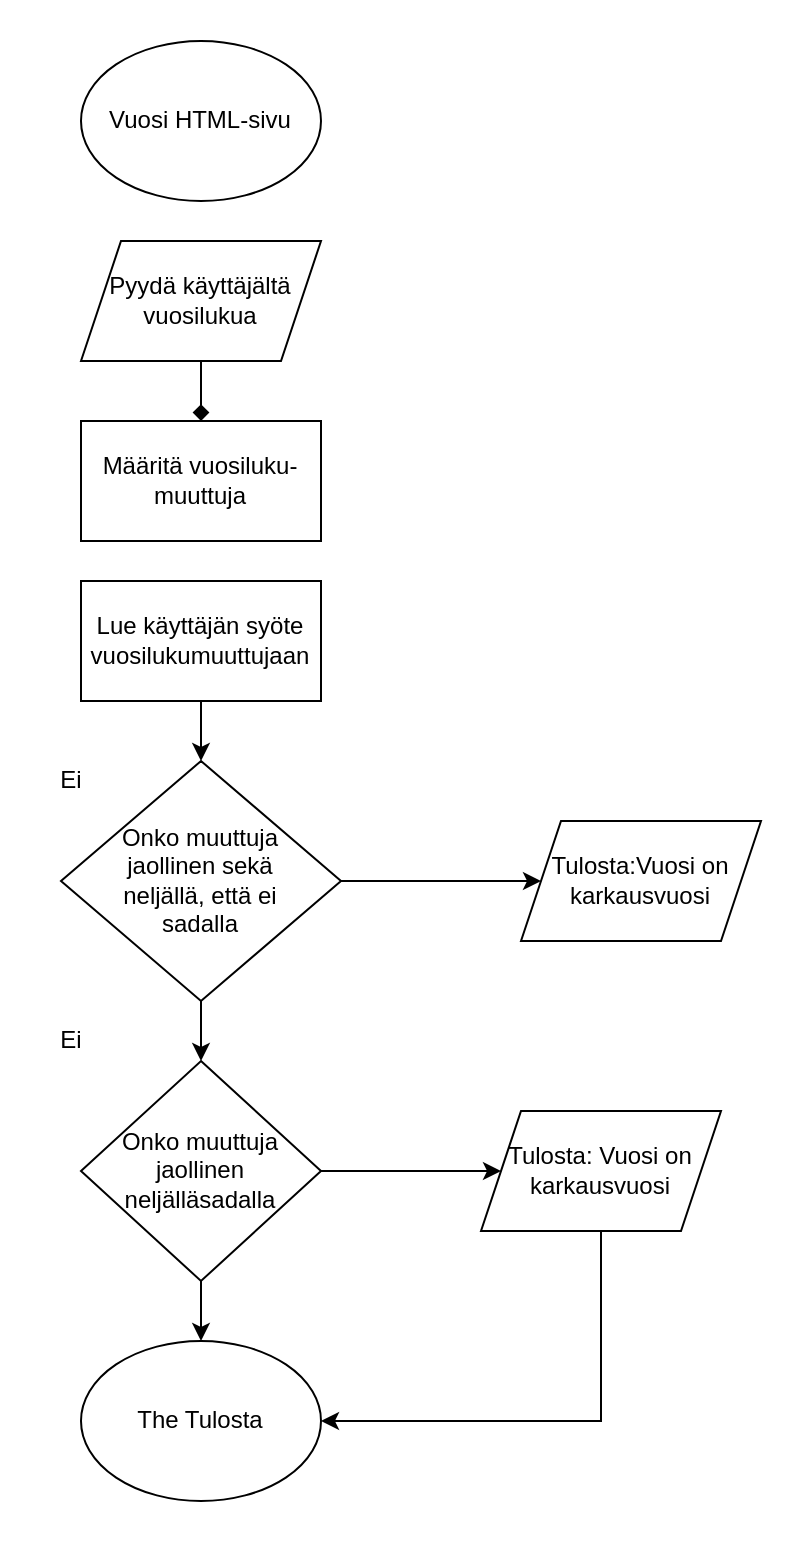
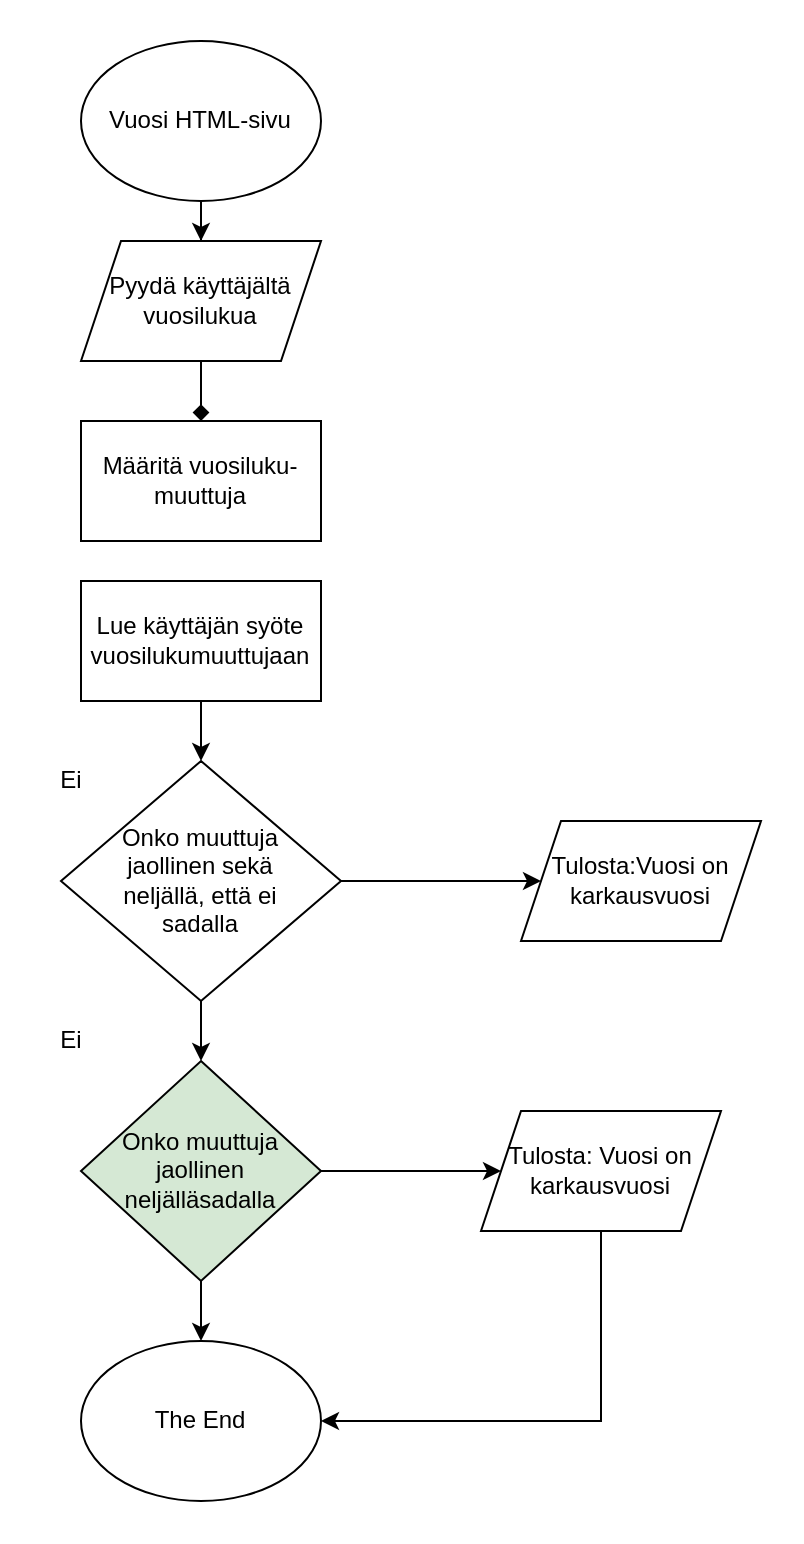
  <mxCell id="0" />
  <mxCell id="1" parent="0" />
+ <mxCell id="2" value="" style="edgeStyle=orthogonalEdgeStyle;rounded=0;orthogonalLoop=1;jettySize=auto;html=1;" edge="1" parent="1" source="3" target="5"><mxGeometry relative="1" as="geometry" /></mxCell>
  <mxCell id="3" value="Vuosi HTML-sivu" style="ellipse;whiteSpace=wrap;html=1;" vertex="1" parent="1"><mxGeometry x="40" y="20" width="120" height="80" as="geometry" /></mxCell>
  <mxCell id="4" value="" style="edgeStyle=orthogonalEdgeStyle;rounded=0;orthogonalLoop=1;jettySize=auto;html=1;endArrow=diamond;" edge="1" parent="1" source="5" target="6"><mxGeometry relative="1" as="geometry" /></mxCell>
  <mxCell id="5" value="Pyydä käyttäjältä&lt;br&gt;vuosilukua" style="shape=parallelogram;perimeter=parallelogramPerimeter;whiteSpace=wrap;html=1;fixedSize=1;" vertex="1" parent="1"><mxGeometry x="40" y="120" width="120" height="60" as="geometry" /></mxCell>
  <mxCell id="6" value="Määritä vuosiluku-&lt;br&gt;muuttuja" style="whiteSpace=wrap;html=1;" vertex="1" parent="1"><mxGeometry x="40" y="210" width="120" height="60" as="geometry" /></mxCell>
  <mxCell id="7" value="" style="edgeStyle=orthogonalEdgeStyle;rounded=0;orthogonalLoop=1;jettySize=auto;html=1;" edge="1" parent="1" source="8" target="11"><mxGeometry relative="1" as="geometry" /></mxCell>
  <mxCell id="8" value="Lue käyttäjän syöte&lt;br&gt;vuosilukumuuttujaan" style="whiteSpace=wrap;html=1;" vertex="1" parent="1"><mxGeometry x="40" y="290" width="120" height="60" as="geometry" /></mxCell>
  <mxCell id="9" value="" style="edgeStyle=orthogonalEdgeStyle;rounded=0;orthogonalLoop=1;jettySize=auto;html=1;" edge="1" parent="1" source="11" target="14"><mxGeometry relative="1" as="geometry" /></mxCell>
  <mxCell id="10" value="" style="edgeStyle=orthogonalEdgeStyle;rounded=0;orthogonalLoop=1;jettySize=auto;html=1;" edge="1" parent="1" source="11" target="17"><mxGeometry relative="1" as="geometry" /></mxCell>
  <mxCell id="11" value="Onko muuttuja &lt;br&gt;jaollinen sekä &lt;br&gt;neljällä, että ei &lt;br&gt;sadalla" style="rhombus;whiteSpace=wrap;html=1;" vertex="1" parent="1"><mxGeometry x="30" y="380" width="140" height="120" as="geometry" /></mxCell>
  <mxCell id="12" value="" style="edgeStyle=orthogonalEdgeStyle;rounded=0;orthogonalLoop=1;jettySize=auto;html=1;" edge="1" parent="1" source="14" target="19"><mxGeometry relative="1" as="geometry" /></mxCell>
  <mxCell id="13" value="" style="edgeStyle=orthogonalEdgeStyle;rounded=0;orthogonalLoop=1;jettySize=auto;html=1;" edge="1" parent="1" source="14" target="20"><mxGeometry relative="1" as="geometry" /></mxCell>
- <mxCell id="14" value="Onko muuttuja&lt;br&gt;jaollinen&lt;br&gt;neljälläsadalla" style="rhombus;whiteSpace=wrap;html=1;" vertex="1" parent="1"><mxGeometry x="40" y="530" width="120" height="110" as="geometry" /></mxCell>
+ <mxCell id="14" value="Onko muuttuja&lt;br&gt;jaollinen&lt;br&gt;neljälläsadalla" style="rhombus;whiteSpace=wrap;html=1;fillColor=#d5e8d4;" vertex="1" parent="1"><mxGeometry x="40" y="530" width="120" height="110" as="geometry" /></mxCell>
  <mxCell id="15" value="Ei" style="text;html=1;resizable=0;autosize=1;align=center;verticalAlign=middle;points=[];fillColor=none;strokeColor=none;rounded=0;" vertex="1" parent="1"><mxGeometry x="20" y="380" width="30" height="20" as="geometry" /></mxCell>
  <mxCell id="16" value="Ei" style="text;html=1;resizable=0;autosize=1;align=center;verticalAlign=middle;points=[];fillColor=none;strokeColor=none;rounded=0;" vertex="1" parent="1"><mxGeometry x="20" y="510" width="30" height="20" as="geometry" /></mxCell>
  <mxCell id="17" value="Tulosta:Vuosi on karkausvuosi" style="shape=parallelogram;perimeter=parallelogramPerimeter;whiteSpace=wrap;html=1;fixedSize=1;" vertex="1" parent="1"><mxGeometry x="260" y="410" width="120" height="60" as="geometry" /></mxCell>
  <mxCell id="18" style="edgeStyle=orthogonalEdgeStyle;rounded=0;orthogonalLoop=1;jettySize=auto;html=1;entryX=1;entryY=0.5;entryDx=0;entryDy=0;" edge="1" parent="1" source="19" target="20"><mxGeometry relative="1" as="geometry"><mxPoint x="300" y="720" as="targetPoint" /><Array as="points"><mxPoint x="300" y="710" /></Array></mxGeometry></mxCell>
  <mxCell id="19" value="Tulosta: Vuosi on karkausvuosi" style="shape=parallelogram;perimeter=parallelogramPerimeter;whiteSpace=wrap;html=1;fixedSize=1;" vertex="1" parent="1"><mxGeometry x="240" y="555" width="120" height="60" as="geometry" /></mxCell>
- <mxCell id="20" value="The Tulosta" style="ellipse;whiteSpace=wrap;html=1;" vertex="1" parent="1"><mxGeometry x="40" y="670" width="120" height="80" as="geometry" /></mxCell>
+ <mxCell id="20" value="The End" style="ellipse;whiteSpace=wrap;html=1;" vertex="1" parent="1"><mxGeometry x="40" y="670" width="120" height="80" as="geometry" /></mxCell>
